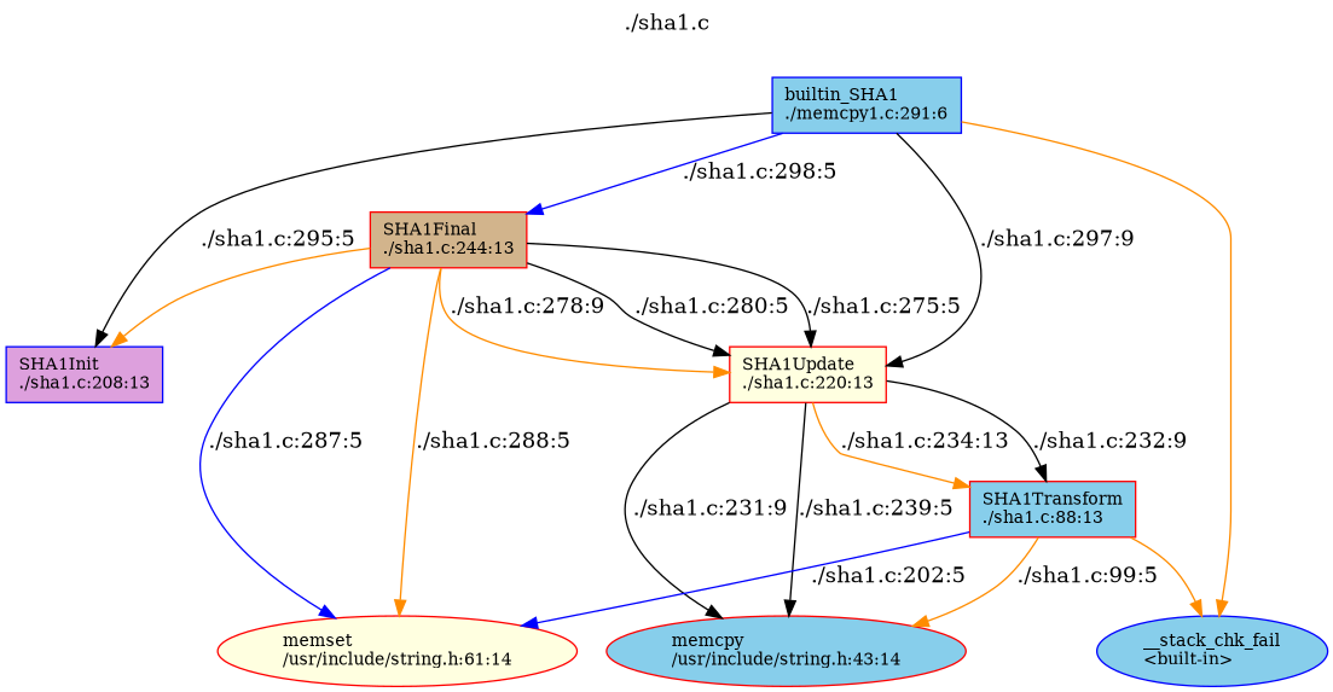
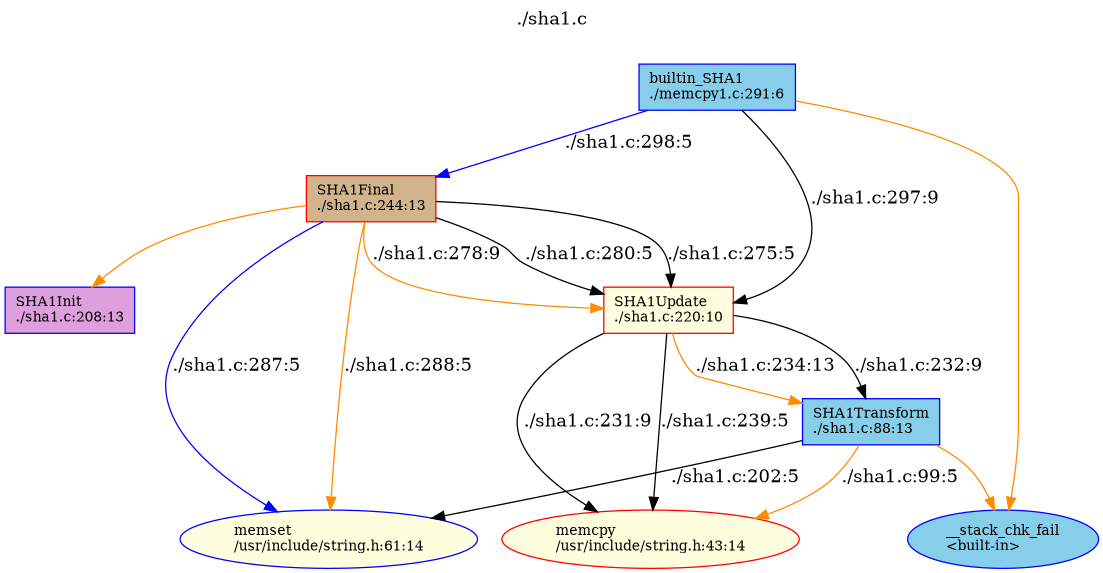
  digraph {
    label="./sha1.c"
    labelloc=top
    node [color=blue fillcolor=skyblue fontsize=11 shape=box style=filled]
    edge [arrowhead=normal color=black fontcolor="#000000"]
    n1 [color=red fillcolor=tan label="SHA1Final\l./sha1.c:244:13\l"]
-   n2 [color=red fillcolor=lightyellow label="SHA1Update\l./sha1.c:220:13\l"]
-   n3 [color=red fillcolor=lightyellow label="memset\l/usr/include/string.h:61:14\l" shape=ellipse]
+   n2 [color=red fillcolor=lightyellow label="SHA1Update\l./sha1.c:220:10\l"]
+   n3 [fillcolor=lightyellow label="memset\l/usr/include/string.h:61:14\l" shape=ellipse]
    n4 [fillcolor=plum label="SHA1Init\l./sha1.c:208:13\l"]
-   n5 [color=red label="SHA1Transform\l./sha1.c:88:13\l"]
-   n6 [color=red label="memcpy\l/usr/include/string.h:43:14\l" shape=ellipse]
+   n5 [label="SHA1Transform\l./sha1.c:88:13\l"]
+   n6 [color=red fillcolor=lightyellow label="memcpy\l/usr/include/string.h:43:14\l" shape=ellipse]
    n7 [label="__stack_chk_fail\l<built-in>\l" shape=ellipse]
    n8 [label="builtin_SHA1\l./memcpy1.c:291:6\l"]
    n1 -> n2 [label="./sha1.c:275:5"]
    n1 -> n2 [color=darkorange label="./sha1.c:278:9"]
    n1 -> n2 [label="./sha1.c:280:5"]
    n1 -> n3 [color=blue label="./sha1.c:287:5"]
    n1 -> n3 [color=darkorange label="./sha1.c:288:5"]
    n1 -> n4 [color=darkorange fontcolor=""]
    n2 -> n5 [label="./sha1.c:232:9"]
    n2 -> n5 [color=darkorange label="./sha1.c:234:13"]
    n2 -> n6 [label="./sha1.c:239:5"]
    n2 -> n6 [label="./sha1.c:231:9"]
-   n5 -> n3 [color=blue label="./sha1.c:202:5"]
+   n5 -> n3 [label="./sha1.c:202:5"]
    n5 -> n6 [color=darkorange label="./sha1.c:99:5"]
    n5 -> n7 [color=darkorange fontcolor=""]
    n8 -> n1 [color=blue label="./sha1.c:298:5"]
    n8 -> n2 [label="./sha1.c:297:9"]
-   n8 -> n4 [label="./sha1.c:295:5"]
    n8 -> n7 [color=darkorange fontcolor=""]
  }
